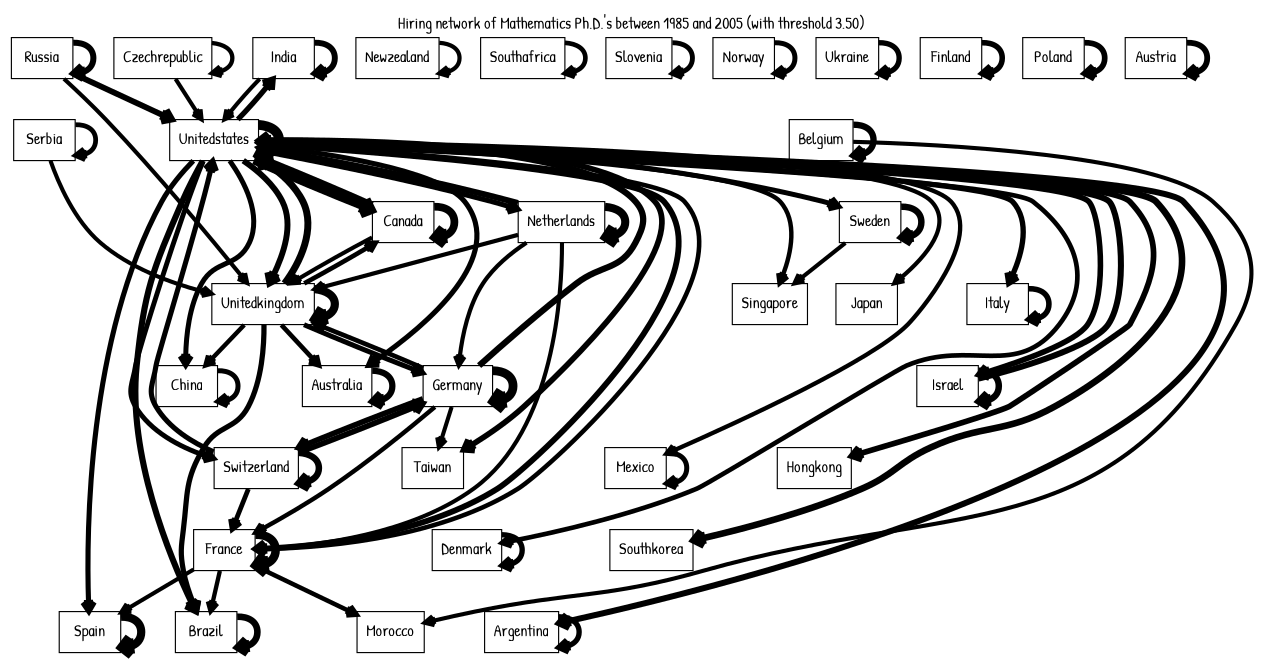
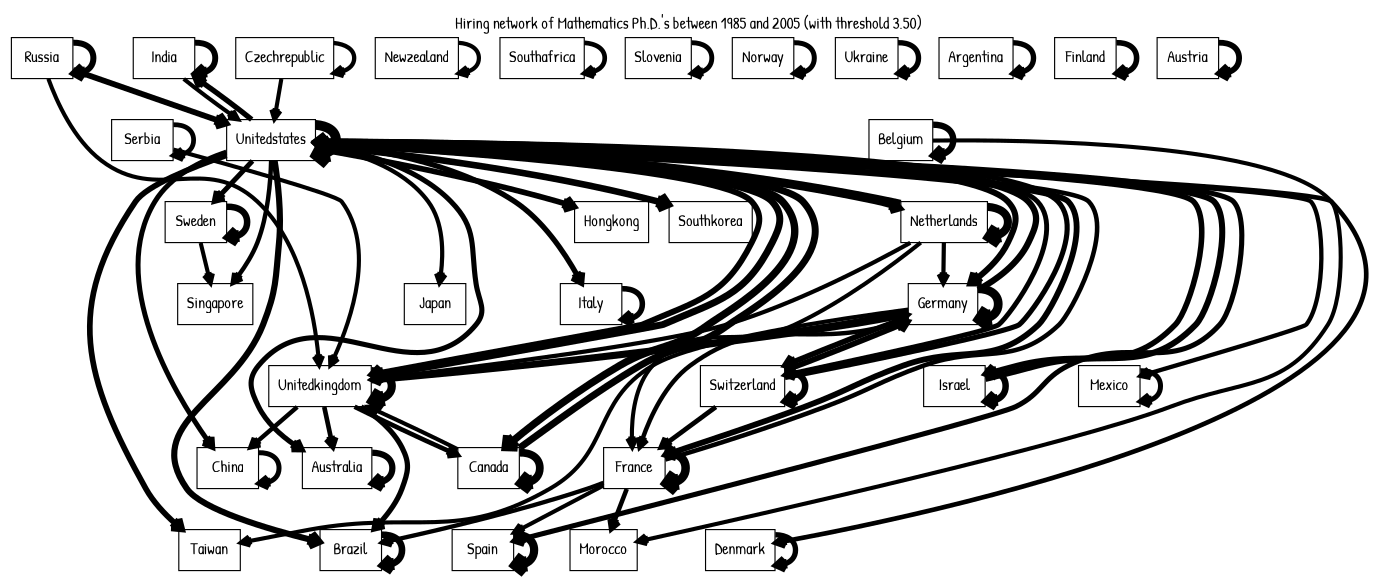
  digraph {
    fontname="Patrick Hand"
    label="Hiring network of Mathematics Ph.D.'s between 1985 and 2005 (with threshold 3.50)"
    labelloc=t
    node [fontname="Patrick Hand" shape=rectangle]
    edge [arrowhead=vee arrowsize=0.8 fontname="Patrick Hand" penwidth=3.6 weight=0.1]
    India
    Unitedstates
    Germany
    Taiwan
    Canada
    Unitedkingdom
    Netherlands
    France
    Sweden
    Singapore
    Spain
    Japan
    Mexico
    Brazil
    China
    Denmark
    Australia
    Switzerland
    Italy
    Israel
    Hongkong
    Southkorea
    Morocco
    Belgium
    Russia
    Czechrepublic
    Serbia
    Newzealand
    Southafrica
    Slovenia
    Norway
    Ukraine
    Argentina
    Finland
-   Poland
    Austria
    India -> India [penwidth=5.2]
    India -> Unitedstates
    Unitedstates -> India [penwidth=4.7]
    Unitedstates -> Unitedstates [penwidth=8.6]
-   Unitedstates -> Argentina [penwidth=5.3]
+   Unitedstates -> Germany [penwidth=5.3]
    Unitedstates -> Taiwan [penwidth=5.0]
    Unitedstates -> Canada [penwidth=6.5]
    Unitedstates -> Unitedkingdom [penwidth=5.2]
    Unitedstates -> Netherlands [penwidth=4.5]
    Unitedstates -> France [penwidth=5.1]
    Unitedstates -> Sweden [penwidth=4.4]
    Unitedstates -> Singapore [penwidth=3.9]
    Unitedstates -> Spain [penwidth=4.5]
    Unitedstates -> Japan [penwidth=3.7]
    Unitedstates -> Mexico [penwidth=3.8]
    Unitedstates -> Brazil [penwidth=5.4]
    Unitedstates -> China [penwidth=4.4]
    Unitedstates -> Denmark [penwidth=4.1]
    Unitedstates -> Australia [penwidth=4.5]
    Unitedstates -> Switzerland [penwidth=4.3]
    Unitedstates -> Italy [penwidth=4.7]
    Unitedstates -> Israel [penwidth=4.9]
    Unitedstates -> Hongkong [penwidth=5.0]
    Unitedstates -> Southkorea [penwidth=5.8]
    Germany -> Unitedstates [penwidth=5.5]
    Germany -> Germany [penwidth=7.7]
    Germany -> Taiwan
    Germany -> Unitedkingdom [penwidth=4.1]
    Germany -> France [penwidth=3.9]
    Germany -> Switzerland [penwidth=4.9]
    Canada -> Unitedstates [penwidth=6.1]
    Canada -> Canada [penwidth=6.8]
    Canada -> Unitedkingdom
    Unitedkingdom -> Unitedstates [penwidth=6.1]
    Unitedkingdom -> Germany [penwidth=4.4]
    Unitedkingdom -> Canada [penwidth=4.1]
    Unitedkingdom -> Unitedkingdom [penwidth=7.2]
    Unitedkingdom -> Brazil [penwidth=4.6]
    Unitedkingdom -> China [penwidth=3.9]
    Unitedkingdom -> Australia [penwidth=4.1]
    Netherlands -> Unitedstates [penwidth=5.3]
    Netherlands -> Germany [penwidth=3.7]
    Netherlands -> Unitedkingdom [penwidth=3.7]
    Netherlands -> Netherlands [penwidth=7.1]
    Netherlands -> France
    France -> Unitedstates [penwidth=4.0]
    France -> France [penwidth=7.5]
    France -> Spain
    France -> Brazil [penwidth=3.8]
    France -> Morocco [penwidth=4.0]
    Sweden -> Sweden [penwidth=5.7]
    Sweden -> Singapore
    Spain -> Spain [penwidth=7.2]
    Mexico -> Mexico [penwidth=4.4]
    Brazil -> Brazil [penwidth=5.8]
    China -> China [penwidth=4.4]
    Denmark -> Denmark [penwidth=4.7]
    Australia -> Australia [penwidth=5.5]
    Switzerland -> Unitedstates [penwidth=4.5]
    Switzerland -> Germany [penwidth=5.0]
    Switzerland -> France [penwidth=4.2]
    Switzerland -> Switzerland [penwidth=5.7]
    Italy -> Italy [penwidth=4.9]
    Israel -> Unitedstates [penwidth=5.3]
    Israel -> Israel [penwidth=5.7]
    Belgium -> Morocco
    Belgium -> Belgium [penwidth=5.6]
    Russia -> Unitedstates [penwidth=5.1]
    Russia -> Unitedkingdom
    Russia -> Russia [penwidth=5.3]
    Czechrepublic -> Unitedstates
    Czechrepublic -> Czechrepublic [penwidth=3.8]
    Serbia -> Unitedkingdom
    Serbia -> Serbia [penwidth=4.2]
    Newzealand -> Newzealand [penwidth=3.7]
    Southafrica -> Southafrica [penwidth=4.1]
    Slovenia -> Slovenia [penwidth=4.3]
    Norway -> Norway [penwidth=4.4]
    Ukraine -> Ukraine [penwidth=4.7]
    Argentina -> Argentina [penwidth=4.7]
    Finland -> Finland [penwidth=4.9]
-   Poland -> Poland [penwidth=5.0]
    Austria -> Austria [penwidth=5.1]
  }
